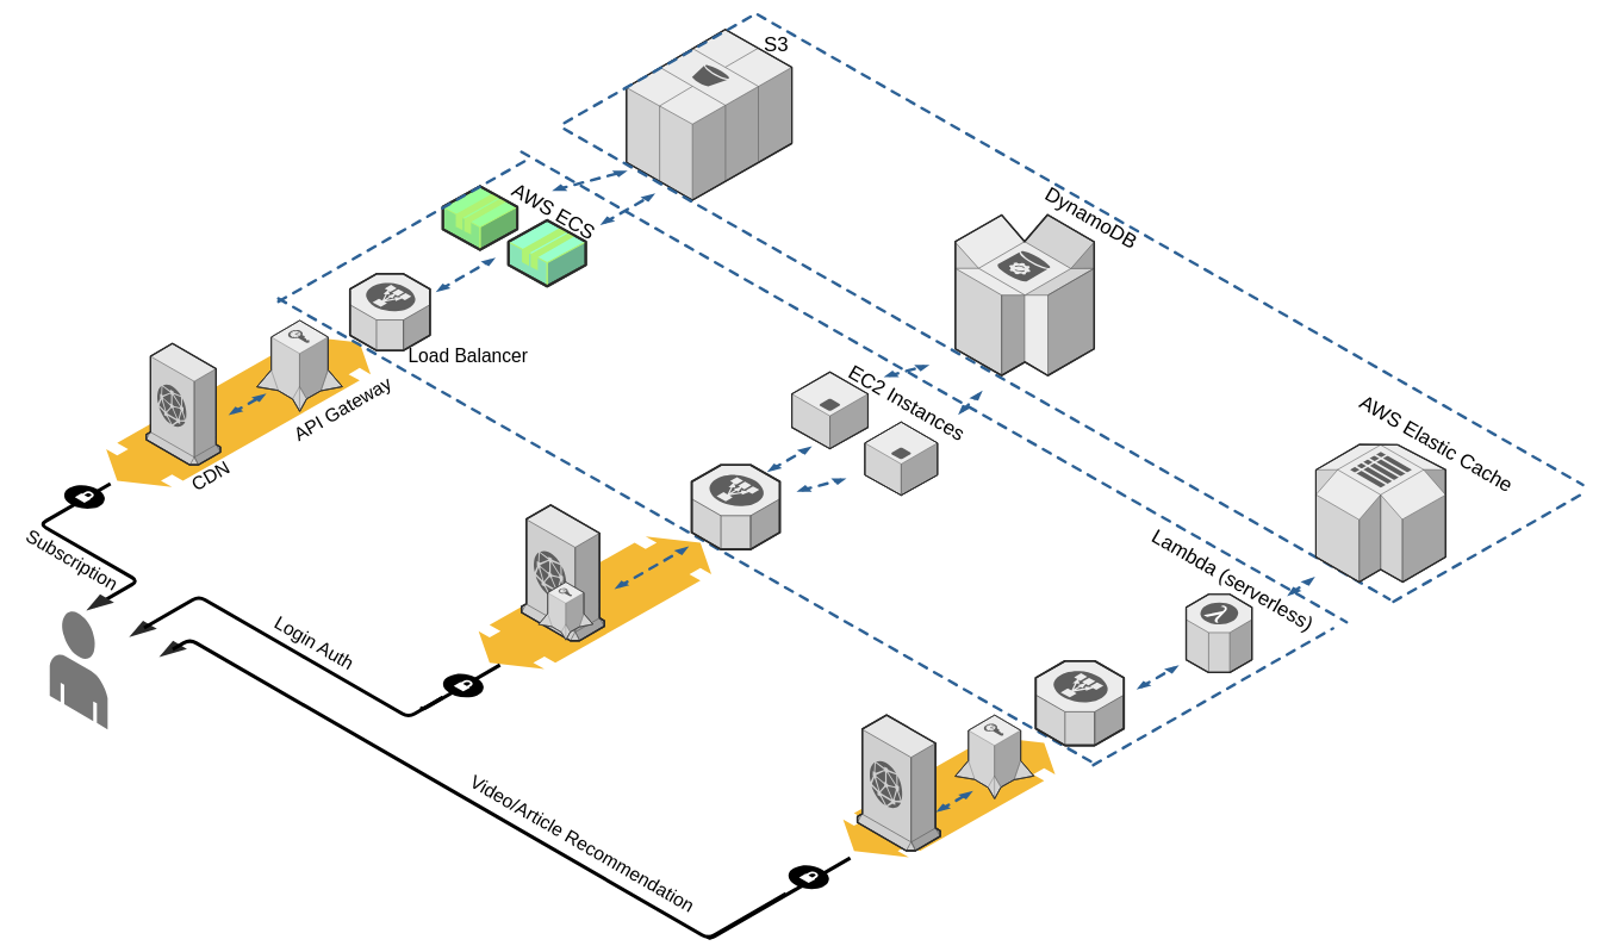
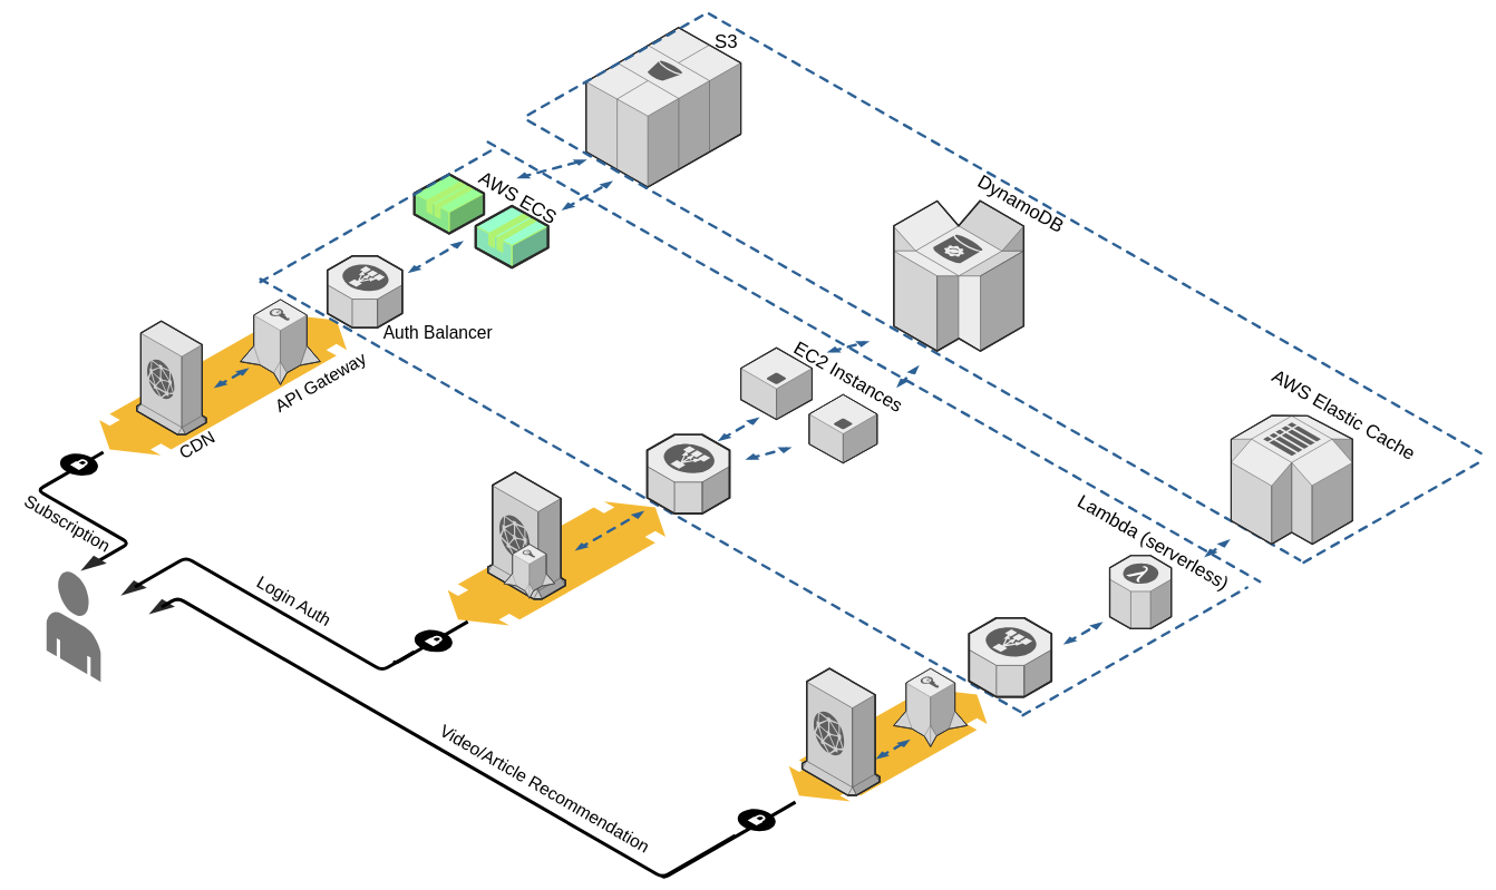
  <mxCell id="0" />
  <mxCell id="1" parent="0" />
  <mxCell id="2" value="" style="verticalLabelPosition=bottom;html=1;verticalAlign=top;strokeWidth=1;dashed=0;shape=mxgraph.aws3d.flatDoubleEdge;fillColor=#000000;aspect=fixed;rounded=1;shadow=0;comic=0;fontFamily=Verdana;fontSize=12;flipV=1;" parent="1" vertex="1"><mxGeometry x="1179" y="1030" width="296.67" height="169.16" as="geometry" /></mxCell>
  <mxCell id="3" value="" style="verticalLabelPosition=bottom;html=1;verticalAlign=top;strokeWidth=1;dashed=0;shape=mxgraph.aws3d.flatDoubleEdge;fillColor=#000000;aspect=fixed;rounded=1;shadow=0;comic=0;fontFamily=Verdana;fontSize=12;flipV=1;" parent="1" vertex="1"><mxGeometry x="669" y="750" width="325.73" height="185.77" as="geometry" /></mxCell>
  <mxCell id="4" value="" style="verticalLabelPosition=bottom;html=1;verticalAlign=top;strokeWidth=1;dashed=0;shape=mxgraph.aws3d.flatDoubleEdge;fillColor=#000000;aspect=fixed;rounded=1;shadow=0;comic=0;fontFamily=Verdana;fontSize=12;flipV=1;" parent="1" vertex="1"><mxGeometry x="148" y="470" width="369.97" height="211" as="geometry" /></mxCell>
  <mxCell id="5" value="" style="edgeStyle=isometricEdgeStyle;endArrow=none;html=1;labelBackgroundColor=none;strokeWidth=5;fontFamily=Verdana;fontSize=12;entryX=0.016;entryY=0.022;entryDx=0;entryDy=0;entryPerimeter=0;" parent="1" edge="1" target="4"><mxGeometry width="50" height="100" relative="1" as="geometry"><mxPoint x="131" y="848" as="sourcePoint" /><mxPoint x="41" y="608" as="targetPoint" /><Array as="points"><mxPoint x="81" y="748" /></Array></mxGeometry></mxCell>
  <mxCell id="6" value="" style="edgeStyle=isometricEdgeStyle;endArrow=none;html=1;labelBackgroundColor=none;strokeColor=#000000;strokeWidth=5;fontFamily=Verdana;fontSize=12;startArrow=none;" parent="1" edge="1" source="18"><mxGeometry width="50" height="100" relative="1" as="geometry"><mxPoint x="201" y="878" as="sourcePoint" /><mxPoint x="699" y="930" as="targetPoint" /><Array as="points"><mxPoint x="589" y="990" /></Array></mxGeometry></mxCell>
  <mxCell id="7" value="" style="verticalLabelPosition=bottom;html=1;verticalAlign=top;strokeWidth=1;dashed=0;shape=mxgraph.aws3d.arrowhead;aspect=fixed;rounded=1;shadow=0;comic=0;fillColor=none;fontFamily=Verdana;fontSize=12;fontColor=#000000;flipV=1;" parent="1" vertex="1"><mxGeometry x="120" y="831" width="39" height="23" as="geometry" /></mxCell>
  <mxCell id="8" value="" style="verticalLabelPosition=bottom;html=1;verticalAlign=top;strokeWidth=1;dashed=0;shape=mxgraph.aws3d.arrowhead;aspect=fixed;rounded=1;shadow=0;comic=0;fillColor=none;fontFamily=Verdana;fontSize=12;fontColor=#000000;flipV=1;" parent="1" vertex="1"><mxGeometry x="180" y="868" width="39" height="23" as="geometry" /></mxCell>
  <mxCell id="9" value="" style="verticalLabelPosition=bottom;html=1;verticalAlign=top;strokeWidth=1;dashed=0;shape=mxgraph.aws3d.secureConnection;fillColor=#000000;strokeColor=#ffffff;aspect=fixed;rounded=1;shadow=0;comic=0;fontSize=12" parent="1" vertex="1"><mxGeometry x="89" y="678" width="57.0" height="34" as="geometry" /></mxCell>
  <mxCell id="10" value="" style="verticalLabelPosition=bottom;html=1;verticalAlign=top;strokeWidth=1;dashed=0;shape=mxgraph.aws3d.dashedEdgeDouble;fillColor=#000000;aspect=fixed;rounded=1;shadow=0;comic=0;fontFamily=Verdana;fontSize=12;flipV=1;" parent="1" vertex="1"><mxGeometry x="319" y="550" width="53.2" height="30.57" as="geometry" /></mxCell>
  <mxCell id="11" value="" style="verticalLabelPosition=bottom;html=1;verticalAlign=top;strokeWidth=1;dashed=0;shape=mxgraph.aws3d.dashedArrowlessEdge;aspect=fixed;rounded=1;shadow=0;comic=0;fontFamily=Verdana;fontSize=12" parent="1" vertex="1"><mxGeometry x="729" y="212.07" width="1154.59" height="657.93" as="geometry" /></mxCell>
  <mxCell id="12" value="" style="verticalLabelPosition=bottom;html=1;verticalAlign=top;strokeWidth=1;dashed=0;shape=mxgraph.aws3d.dashedArrowlessEdge;aspect=fixed;rounded=1;shadow=0;comic=0;fontFamily=Verdana;fontSize=12" parent="1" vertex="1"><mxGeometry x="389" y="417.25" width="1145.5" height="652.75" as="geometry" /></mxCell>
  <mxCell id="13" value="" style="verticalLabelPosition=bottom;html=1;verticalAlign=top;strokeWidth=1;dashed=0;shape=mxgraph.aws3d.dashedArrowlessEdge;aspect=fixed;rounded=1;shadow=0;comic=0;fontFamily=Verdana;fontSize=12;flipV=1;" parent="1" vertex="1"><mxGeometry x="1529" y="878.75" width="335.36" height="191.25" as="geometry" /></mxCell>
  <mxCell id="14" value="" style="edgeStyle=isometricEdgeStyle;endArrow=none;html=1;labelBackgroundColor=none;strokeWidth=5;fontFamily=Verdana;fontSize=12;startArrow=none;exitX=0.175;exitY=1;exitDx=0;exitDy=0;exitPerimeter=0;" parent="1" edge="1" source="21"><mxGeometry width="50" height="100" relative="1" as="geometry"><mxPoint x="241" y="908" as="sourcePoint" /><mxPoint x="1189" y="1200" as="targetPoint" /><Array as="points"><mxPoint x="989" y="1310" /></Array></mxGeometry></mxCell>
  <mxCell id="15" value="" style="verticalLabelPosition=bottom;html=1;verticalAlign=top;strokeWidth=1;dashed=0;shape=mxgraph.aws3d.arrowhead;aspect=fixed;rounded=1;shadow=0;comic=0;fillColor=none;fontFamily=Verdana;fontSize=12;fontColor=#000000;flipV=1;" parent="1" vertex="1"><mxGeometry x="222" y="896" width="39" height="23" as="geometry" /></mxCell>
  <mxCell id="16" value="" style="verticalLabelPosition=bottom;html=1;verticalAlign=top;strokeWidth=1;align=center;outlineConnect=0;dashed=0;outlineConnect=0;shape=mxgraph.aws3d.end_user;strokeColor=none;fillColor=#777777;aspect=fixed;" vertex="1" parent="1"><mxGeometry x="69" y="854" width="81" height="166.07" as="geometry" /></mxCell>
  <mxCell id="17" value="" style="verticalLabelPosition=bottom;html=1;verticalAlign=top;strokeWidth=1;align=center;outlineConnect=0;dashed=0;outlineConnect=0;shape=mxgraph.aws3d.securityTokenService;fillColor=#ECECEC;strokeColor=#5E5E5E;aspect=fixed;" vertex="1" parent="1"><mxGeometry x="359" y="447.82" width="119.38" height="127.34" as="geometry" /></mxCell>
  <mxCell id="18" value="" style="verticalLabelPosition=bottom;html=1;verticalAlign=top;strokeWidth=1;dashed=0;shape=mxgraph.aws3d.secureConnection;fillColor=#000000;strokeColor=#ffffff;aspect=fixed;rounded=1;shadow=0;comic=0;fontSize=12" parent="1" vertex="1"><mxGeometry x="619" y="942" width="57.0" height="34" as="geometry" /></mxCell>
  <mxCell id="19" value="" style="edgeStyle=isometricEdgeStyle;endArrow=none;html=1;labelBackgroundColor=none;strokeColor=#000000;strokeWidth=5;fontFamily=Verdana;fontSize=12" edge="1" parent="1" target="18"><mxGeometry width="50" height="100" relative="1" as="geometry"><mxPoint x="201" y="878" as="sourcePoint" /><mxPoint x="751" y="898" as="targetPoint" /><Array as="points" /></mxGeometry></mxCell>
  <mxCell id="20" value="" style="verticalLabelPosition=bottom;html=1;verticalAlign=top;strokeWidth=1;align=center;outlineConnect=0;dashed=0;outlineConnect=0;shape=mxgraph.aws3d.securityTokenService;fillColor=#ECECEC;strokeColor=#5E5E5E;aspect=fixed;" vertex="1" parent="1"><mxGeometry x="1336.01" y="1000" width="109.8" height="117.12" as="geometry" /></mxCell>
  <mxCell id="21" value="" style="verticalLabelPosition=bottom;html=1;verticalAlign=top;strokeWidth=1;dashed=0;shape=mxgraph.aws3d.secureConnection;fillColor=#000000;strokeColor=#ffffff;aspect=fixed;rounded=1;shadow=0;comic=0;fontSize=12" parent="1" vertex="1"><mxGeometry x="1102.3" y="1210" width="57.0" height="34" as="geometry" /></mxCell>
  <mxCell id="22" value="" style="edgeStyle=isometricEdgeStyle;endArrow=none;html=1;labelBackgroundColor=none;strokeWidth=5;fontFamily=Verdana;fontSize=12;" edge="1" parent="1"><mxGeometry width="50" height="100" relative="1" as="geometry"><mxPoint x="241" y="908" as="sourcePoint" /><mxPoint x="1099" y="1250" as="targetPoint" /><Array as="points"><mxPoint x="639" y="1110" /></Array></mxGeometry></mxCell>
  <mxCell id="23" value="" style="verticalLabelPosition=bottom;html=1;verticalAlign=top;strokeWidth=1;align=center;outlineConnect=0;dashed=0;outlineConnect=0;shape=mxgraph.aws3d.elasticLoadBalancing;fillColor=#ECECEC;strokeColor=#5E5E5E;aspect=fixed;" vertex="1" parent="1"><mxGeometry x="967.2" y="650" width="123.3" height="118.17" as="geometry" /></mxCell>
  <mxCell id="24" value="" style="verticalLabelPosition=bottom;html=1;verticalAlign=top;strokeWidth=1;align=center;outlineConnect=0;dashed=0;outlineConnect=0;shape=mxgraph.aws3d.elasticLoadBalancing;fillColor=#ECECEC;strokeColor=#5E5E5E;aspect=fixed;" vertex="1" parent="1"><mxGeometry x="489" y="382.66" width="112" height="107.34" as="geometry" /></mxCell>
  <mxCell id="25" value="" style="verticalLabelPosition=bottom;html=1;verticalAlign=top;strokeWidth=1;align=center;outlineConnect=0;dashed=0;outlineConnect=0;shape=mxgraph.aws3d.elasticLoadBalancing;fillColor=#ECECEC;strokeColor=#5E5E5E;aspect=fixed;" vertex="1" parent="1"><mxGeometry x="1448.6" y="924.36" width="123.3" height="118.17" as="geometry" /></mxCell>
  <mxCell id="26" value="" style="verticalLabelPosition=bottom;html=1;verticalAlign=top;strokeWidth=1;dashed=0;shape=mxgraph.aws3d.dashedEdgeDouble;fillColor=#000000;aspect=fixed;rounded=1;shadow=0;comic=0;fontFamily=Verdana;fontSize=12;flipV=1;" vertex="1" parent="1"><mxGeometry x="1308.8" y="1106" width="52.2" height="30" as="geometry" /></mxCell>
  <mxCell id="27" value="" style="verticalLabelPosition=bottom;html=1;verticalAlign=top;strokeWidth=1;dashed=0;shape=mxgraph.aws3d.dashedEdgeDouble;fillColor=#000000;aspect=fixed;rounded=1;shadow=0;comic=0;fontFamily=Verdana;fontSize=12;flipV=1;" vertex="1" parent="1"><mxGeometry x="609" y="360" width="84" height="48.28" as="geometry" /></mxCell>
  <mxCell id="28" value="" style="verticalLabelPosition=bottom;html=1;verticalAlign=top;strokeWidth=1;dashed=0;shape=mxgraph.aws3d.dashedEdgeDouble;fillColor=#000000;aspect=fixed;rounded=1;shadow=0;comic=0;fontFamily=Verdana;fontSize=12;flipV=1;" vertex="1" parent="1"><mxGeometry x="1072.6" y="623.85" width="62.9" height="36.15" as="geometry" /></mxCell>
  <mxCell id="29" value="" style="verticalLabelPosition=bottom;html=1;verticalAlign=top;strokeWidth=1;dashed=0;shape=mxgraph.aws3d.dashedEdgeDouble;fillColor=#000000;aspect=fixed;rounded=1;shadow=0;comic=0;fontFamily=Verdana;fontSize=12;flipV=1;" vertex="1" parent="1"><mxGeometry x="859" y="764" width="104.4" height="60" as="geometry" /></mxCell>
  <mxCell id="30" value="" style="verticalLabelPosition=bottom;html=1;verticalAlign=top;strokeWidth=1;dashed=0;shape=mxgraph.aws3d.dashedEdgeDouble;fillColor=#000000;aspect=fixed;rounded=1;shadow=0;comic=0;fontFamily=Verdana;fontSize=12;flipV=1;" vertex="1" parent="1"><mxGeometry x="1589.39" y="930" width="59.79" height="34.36" as="geometry" /></mxCell>
  <mxCell id="31" value="" style="verticalLabelPosition=bottom;html=1;verticalAlign=top;strokeWidth=1;align=center;outlineConnect=0;dashed=0;outlineConnect=0;shape=mxgraph.aws3d.application2;strokeColor=#B0F373;aspect=fixed;fillColor=#99FF99;" vertex="1" parent="1"><mxGeometry x="619" y="260" width="104.11" height="89" as="geometry" /></mxCell>
  <mxCell id="32" value="" style="verticalLabelPosition=bottom;html=1;verticalAlign=top;strokeWidth=1;align=center;outlineConnect=0;dashed=0;outlineConnect=0;shape=mxgraph.aws3d.application_server;fillColor=#ECECEC;strokeColor=#5E5E5E;aspect=fixed;" vertex="1" parent="1"><mxGeometry x="1209.43" y="590" width="101.69" height="102.51" as="geometry" /></mxCell>
  <mxCell id="33" value="" style="verticalLabelPosition=bottom;html=1;verticalAlign=top;strokeWidth=1;align=center;outlineConnect=0;dashed=0;outlineConnect=0;shape=mxgraph.aws3d.s3;fillColor=#ECECEC;strokeColor=#5E5E5E;aspect=fixed;" vertex="1" parent="1"><mxGeometry x="875.82" y="40.66" width="231.5" height="239" as="geometry" /></mxCell>
  <mxCell id="34" value="&lt;font style=&quot;font-size: 26px;&quot;&gt;API Gateway&lt;/font&gt;" style="text;html=1;align=center;verticalAlign=middle;resizable=0;points=[];autosize=1;strokeColor=none;fontSize=26;rotation=-30;" vertex="1" parent="1"><mxGeometry x="394" y="552.34" width="170" height="40" as="geometry" /></mxCell>
- <mxCell id="35" value="&lt;font style=&quot;font-size: 26px&quot;&gt;Load Balancer&lt;/font&gt;" style="text;html=1;align=center;verticalAlign=middle;resizable=0;points=[];autosize=1;strokeColor=none;fontSize=26;" vertex="1" parent="1"><mxGeometry x="564" y="477.34" width="180" height="40" as="geometry" /></mxCell>
+ <mxCell id="35" value="&lt;font style=&quot;font-size: 26px&quot;&gt;Auth Balancer&lt;/font&gt;" style="text;html=1;align=center;verticalAlign=middle;resizable=0;points=[];autosize=1;strokeColor=none;fontSize=26;" vertex="1" parent="1"><mxGeometry x="564" y="477.34" width="180" height="40" as="geometry" /></mxCell>
  <mxCell id="36" value="" style="verticalLabelPosition=bottom;html=1;verticalAlign=top;strokeWidth=1;align=center;outlineConnect=0;dashed=0;outlineConnect=0;shape=mxgraph.aws3d.application2;strokeColor=#B0F373;aspect=fixed;fillColor=#99FFCC;" vertex="1" parent="1"><mxGeometry x="710.85" y="307.56" width="108.17" height="92.47" as="geometry" /></mxCell>
  <mxCell id="37" value="" style="verticalLabelPosition=bottom;html=1;verticalAlign=top;strokeWidth=1;dashed=0;shape=mxgraph.aws3d.dashedEdgeDouble;fillColor=#000000;aspect=fixed;rounded=1;shadow=0;comic=0;fontFamily=Verdana;fontSize=12;flipV=1;" vertex="1" parent="1"><mxGeometry x="839" y="270" width="77.4" height="44.47" as="geometry" /></mxCell>
  <mxCell id="38" value="" style="verticalLabelPosition=bottom;html=1;verticalAlign=top;strokeWidth=1;dashed=0;shape=mxgraph.aws3d.dashedEdgeDouble;fillColor=#000000;aspect=fixed;rounded=1;shadow=0;comic=0;fontFamily=Verdana;fontSize=12;flipV=1;rotation=15;" vertex="1" parent="1"><mxGeometry x="777.07" y="225.07" width="94.99" height="54.59" as="geometry" /></mxCell>
  <mxCell id="39" value="" style="verticalLabelPosition=bottom;html=1;verticalAlign=top;strokeWidth=1;dashed=0;shape=mxgraph.aws3d.dashedEdgeDouble;fillColor=#000000;aspect=fixed;rounded=1;shadow=0;comic=0;fontFamily=Verdana;fontSize=12;flipV=1;rotation=-15;" vertex="1" parent="1"><mxGeometry x="1336.01" y="550.97" width="42.09" height="24.19" as="geometry" /></mxCell>
  <mxCell id="40" value="" style="verticalLabelPosition=bottom;html=1;verticalAlign=top;strokeWidth=1;dashed=0;shape=mxgraph.aws3d.dashedEdgeDouble;fillColor=#000000;aspect=fixed;rounded=1;shadow=0;comic=0;fontFamily=Verdana;fontSize=12;flipV=1;rotation=-5;" vertex="1" parent="1"><mxGeometry x="1799" y="808.05" width="41.58" height="23.89" as="geometry" /></mxCell>
  <mxCell id="41" value="" style="verticalLabelPosition=bottom;html=1;verticalAlign=top;strokeWidth=1;dashed=0;shape=mxgraph.aws3d.dashedArrowlessEdge;aspect=fixed;rounded=1;shadow=0;comic=0;fontFamily=Verdana;fontSize=12;flipV=1;" vertex="1" parent="1"><mxGeometry x="789" y="20" width="265.66" height="151.5" as="geometry" /></mxCell>
  <mxCell id="42" value="&lt;font style=&quot;font-size: 26px&quot;&gt;Subscription&lt;/font&gt;" style="text;html=1;align=center;verticalAlign=middle;resizable=0;points=[];autosize=1;strokeColor=none;fontSize=26;rotation=30;" vertex="1" parent="1"><mxGeometry x="20" y="763.17" width="160" height="40" as="geometry" /></mxCell>
  <mxCell id="43" value="&lt;font style=&quot;font-size: 26px&quot;&gt;Login Auth&lt;/font&gt;" style="text;html=1;align=center;verticalAlign=middle;resizable=0;points=[];autosize=1;strokeColor=none;fontSize=26;rotation=30;" vertex="1" parent="1"><mxGeometry x="369" y="879" width="140" height="40" as="geometry" /></mxCell>
  <mxCell id="44" value="Video/Article Recommendation" style="text;html=1;align=center;verticalAlign=middle;resizable=0;points=[];autosize=1;strokeColor=none;fontSize=26;rotation=30;" vertex="1" parent="1"><mxGeometry x="629" y="1160" width="370" height="40" as="geometry" /></mxCell>
  <mxCell id="45" value="&lt;font style=&quot;font-size: 28px&quot;&gt;AWS ECS&lt;/font&gt;" style="text;html=1;align=center;verticalAlign=middle;resizable=0;points=[];autosize=1;strokeColor=none;fontSize=26;rotation=30;" vertex="1" parent="1"><mxGeometry x="704" y="274.93" width="140" height="40" as="geometry" /></mxCell>
  <mxCell id="46" value="" style="verticalLabelPosition=bottom;html=1;verticalAlign=top;strokeWidth=1;align=center;outlineConnect=0;dashed=0;outlineConnect=0;shape=mxgraph.aws3d.application_server;fillColor=#ECECEC;strokeColor=#5E5E5E;aspect=fixed;" vertex="1" parent="1"><mxGeometry x="1107.32" y="520" width="106.48" height="107.34" as="geometry" /></mxCell>
  <mxCell id="47" value="" style="verticalLabelPosition=bottom;html=1;verticalAlign=top;strokeWidth=1;dashed=0;shape=mxgraph.aws3d.dashedEdgeDouble;fillColor=#000000;aspect=fixed;rounded=1;shadow=0;comic=0;fontFamily=Verdana;fontSize=12;flipV=1;rotation=15;" vertex="1" parent="1"><mxGeometry x="1239" y="502" width="57.72" height="33.17" as="geometry" /></mxCell>
  <mxCell id="48" value="&lt;font style=&quot;font-size: 28px&quot;&gt;EC2 Instances&lt;/font&gt;" style="text;html=1;align=center;verticalAlign=middle;resizable=0;points=[];autosize=1;strokeColor=none;fontSize=26;rotation=30;" vertex="1" parent="1"><mxGeometry x="1167.86" y="543.06" width="200" height="40" as="geometry" /></mxCell>
  <mxCell id="49" value="&lt;font style=&quot;font-size: 28px&quot;&gt;Lambda (serverless)&lt;/font&gt;" style="text;html=1;align=center;verticalAlign=middle;resizable=0;points=[];autosize=1;strokeColor=none;fontSize=26;rotation=30;" vertex="1" parent="1"><mxGeometry x="1589.39" y="791" width="270" height="40" as="geometry" /></mxCell>
  <mxCell id="50" value="&lt;span style=&quot;font-size: 28px&quot;&gt;S3&lt;/span&gt;" style="text;html=1;align=center;verticalAlign=middle;resizable=0;points=[];autosize=1;strokeColor=none;fontSize=26;rotation=0;" vertex="1" parent="1"><mxGeometry x="1059.63" y="40.66" width="50" height="40" as="geometry" /></mxCell>
  <mxCell id="51" value="" style="verticalLabelPosition=bottom;html=1;verticalAlign=top;strokeWidth=1;dashed=0;shape=mxgraph.aws3d.dashedArrowlessEdge;aspect=fixed;rounded=1;shadow=0;comic=0;fontFamily=Verdana;fontSize=12" vertex="1" parent="1"><mxGeometry x="789" y="180" width="1154.59" height="657.93" as="geometry" /></mxCell>
  <mxCell id="52" value="" style="verticalLabelPosition=bottom;html=1;verticalAlign=top;strokeWidth=1;align=center;outlineConnect=0;dashed=0;outlineConnect=0;shape=mxgraph.aws3d.cloudfront;strokeColor=#5E5E5E;aspect=fixed;fontSize=26;fillColor=#E6E6E6;" vertex="1" parent="1"><mxGeometry x="204" y="480.2" width="103.8" height="169.8" as="geometry" /></mxCell>
  <mxCell id="53" value="" style="verticalLabelPosition=bottom;html=1;verticalAlign=top;strokeWidth=1;align=center;outlineConnect=0;dashed=0;outlineConnect=0;shape=mxgraph.aws3d.cloudfront;strokeColor=#5E5E5E;aspect=fixed;fontSize=26;fillColor=#E6E6E6;" vertex="1" parent="1"><mxGeometry x="729" y="706.2" width="116.03" height="189.8" as="geometry" /></mxCell>
  <mxCell id="54" value="" style="verticalLabelPosition=bottom;html=1;verticalAlign=top;strokeWidth=1;align=center;outlineConnect=0;dashed=0;outlineConnect=0;shape=mxgraph.aws3d.cloudfront;strokeColor=#5E5E5E;aspect=fixed;fontSize=26;fillColor=#E6E6E6;" vertex="1" parent="1"><mxGeometry x="1199" y="1000" width="116.03" height="189.8" as="geometry" /></mxCell>
  <mxCell id="55" value="" style="verticalLabelPosition=bottom;html=1;verticalAlign=top;strokeWidth=1;align=center;outlineConnect=0;dashed=0;outlineConnect=0;shape=mxgraph.aws3d.securityTokenService;fillColor=#ECECEC;strokeColor=#5E5E5E;aspect=fixed;" vertex="1" parent="1"><mxGeometry x="753.06" y="814" width="75.94" height="81" as="geometry" /></mxCell>
  <mxCell id="56" value="&lt;font style=&quot;font-size: 26px&quot;&gt;CDN&lt;/font&gt;" style="text;html=1;align=center;verticalAlign=middle;resizable=0;points=[];autosize=1;strokeColor=none;fontSize=26;rotation=-30;" vertex="1" parent="1"><mxGeometry x="259" y="646.15" width="70" height="40" as="geometry" /></mxCell>
  <mxCell id="57" value="" style="verticalLabelPosition=bottom;html=1;verticalAlign=top;strokeWidth=1;dashed=0;shape=mxgraph.aws3d.dashedArrowlessEdge;aspect=fixed;rounded=1;shadow=0;comic=0;fontFamily=Verdana;fontSize=12;flipV=1;" vertex="1" parent="1"><mxGeometry x="389" y="220" width="353.34" height="201.5" as="geometry" /></mxCell>
  <mxCell id="58" value="" style="verticalLabelPosition=bottom;html=1;verticalAlign=top;strokeWidth=1;dashed=0;shape=mxgraph.aws3d.dashedArrowlessEdge;aspect=fixed;rounded=1;shadow=0;comic=0;fontFamily=Verdana;fontSize=12" vertex="1" parent="1"><mxGeometry x="1059.63" y="20" width="1154.59" height="657.93" as="geometry" /></mxCell>
  <mxCell id="59" value="" style="verticalLabelPosition=bottom;html=1;verticalAlign=top;strokeWidth=1;dashed=0;shape=mxgraph.aws3d.dashedArrowlessEdge;aspect=fixed;rounded=1;shadow=0;comic=0;fontFamily=Verdana;fontSize=12;flipV=1;" vertex="1" parent="1"><mxGeometry x="1949" y="690" width="265.22" height="151.25" as="geometry" /></mxCell>
  <mxCell id="60" value="" style="verticalLabelPosition=bottom;html=1;verticalAlign=top;strokeWidth=1;align=center;outlineConnect=0;dashed=0;outlineConnect=0;shape=mxgraph.aws3d.dynamoDb;fillColor=#ECECEC;strokeColor=#5E5E5E;aspect=fixed;fontSize=26;" vertex="1" parent="1"><mxGeometry x="1336.01" y="300" width="194.4" height="224.93" as="geometry" /></mxCell>
  <mxCell id="61" value="&lt;span style=&quot;font-size: 28px&quot;&gt;DynamoDB&lt;/span&gt;" style="text;html=1;align=center;verticalAlign=middle;resizable=0;points=[];autosize=1;strokeColor=none;fontSize=26;rotation=30;" vertex="1" parent="1"><mxGeometry x="1445.81" y="284.49" width="160" height="40" as="geometry" /></mxCell>
  <mxCell id="62" value="" style="verticalLabelPosition=bottom;html=1;verticalAlign=top;strokeWidth=1;dashed=0;shape=mxgraph.aws3d.dashedEdgeDouble;fillColor=#000000;aspect=fixed;rounded=1;shadow=0;comic=0;fontFamily=Verdana;fontSize=12;flipV=1;rotation=15;" vertex="1" parent="1"><mxGeometry x="1117.32" y="660" width="62.9" height="36.15" as="geometry" /></mxCell>
  <mxCell id="63" value="" style="verticalLabelPosition=bottom;html=1;verticalAlign=top;strokeWidth=1;align=center;outlineConnect=0;dashed=0;outlineConnect=0;shape=mxgraph.aws3d.lambda;fillColor=#ECECEC;strokeColor=#5E5E5E;aspect=fixed;fontSize=26;" vertex="1" parent="1"><mxGeometry x="1658.99" y="831" width="92" height="109.5" as="geometry" /></mxCell>
  <mxCell id="64" value="" style="verticalLabelPosition=bottom;html=1;verticalAlign=top;strokeWidth=1;align=center;outlineConnect=0;dashed=0;outlineConnect=0;shape=mxgraph.aws3d.simpleDb2;fillColor=#ECECEC;strokeColor=#5E5E5E;aspect=fixed;fontSize=26;" vertex="1" parent="1"><mxGeometry x="1840.58" y="621.4" width="181.5" height="192.6" as="geometry" /></mxCell>
  <mxCell id="65" value="&lt;span style=&quot;font-size: 28px&quot;&gt;AWS Elastic Cache&lt;/span&gt;" style="text;html=1;align=center;verticalAlign=middle;resizable=0;points=[];autosize=1;strokeColor=none;fontSize=26;rotation=30;" vertex="1" parent="1"><mxGeometry x="1879" y="600" width="260" height="40" as="geometry" /></mxCell>
